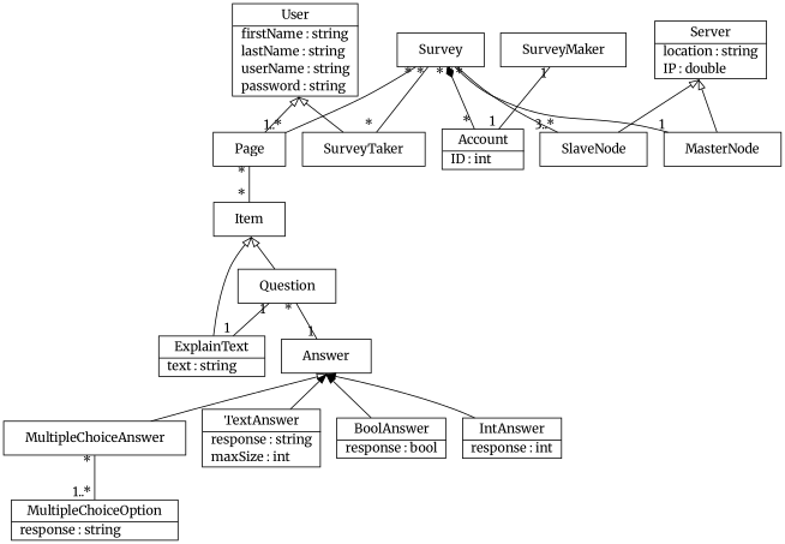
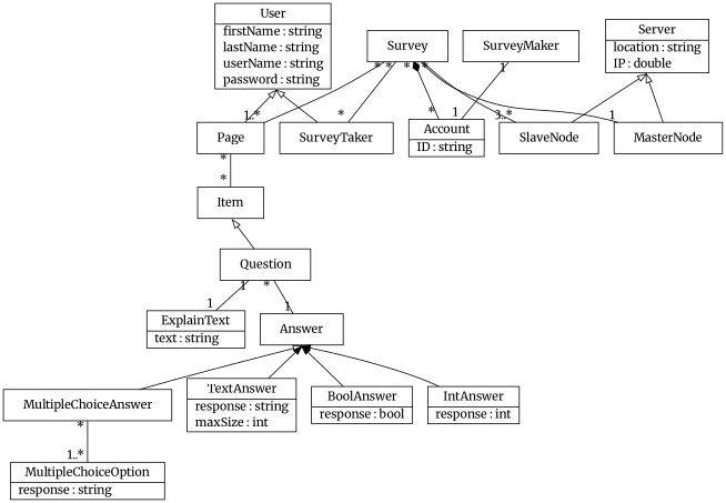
  digraph {
    fontname=Merriweather
    rankdir=BT
    node [fontname=Merriweather margin=0 shape=plaintext]
    edge [fontname=Merriweather]
    n1 [label=<<table border="1" cellspacing="0" cellborder="0" cellpadding="2"><tr><td cellpadding="4">    User    </td></tr><hr/><tr><td align="left" href="" title="string firstName&#13;">  firstName : string  </td></tr><tr><td align="left" href="" title="string lastName&#13;">  lastName : string  </td></tr><tr><td align="left" href="" title="string userName&#13;">  userName : string  </td></tr><tr><td align="left" href="" title="string password&#13;">  password : string  </td></tr></table>>]
    n2 [label=<<table border="1" cellspacing="0" cellborder="0" cellpadding="10"><tr><td>    SurveyMaker    </td></tr></table>>]
    n3 [label=<<table border="1" cellspacing="0" cellborder="0" cellpadding="10"><tr><td>    SurveyTaker    </td></tr></table>>]
    n4 [label=<<table border="1" cellspacing="0" cellborder="0" cellpadding="10"><tr><td>    Survey    </td></tr></table>>]
-   n5 [label=<<table border="1" cellspacing="0" cellborder="0" cellpadding="2"><tr><td cellpadding="4">    Account    </td></tr><hr/><tr><td align="left" href="" title="int ID&#13;">  ID : int  </td></tr></table>>]
+   n5 [label=<<table border="1" cellspacing="0" cellborder="0" cellpadding="2"><tr><td cellpadding="4">    Account    </td></tr><hr/><tr><td align="left" href="" title="int ID&#13;">  ID : string  </td></tr></table>>]
    n6 [label=<<table border="1" cellspacing="0" cellborder="0" cellpadding="10"><tr><td>    Item    </td></tr></table>>]
    n7 [label=<<table border="1" cellspacing="0" cellborder="0" cellpadding="10"><tr><td>    Page    </td></tr></table>>]
    n8 [label=<<table border="1" cellspacing="0" cellborder="0" cellpadding="2"><tr><td cellpadding="4">    ExplainText    </td></tr><hr/><tr><td align="left" href="" title="string text&#13;">  text : string  </td></tr></table>>]
    n9 [label=<<table border="1" cellspacing="0" cellborder="0" cellpadding="10"><tr><td>    Question    </td></tr></table>>]
    n10 [label=<<table border="1" cellspacing="0" cellborder="0" cellpadding="10"><tr><td>    Answer    </td></tr></table>>]
    n11 [label=<<table border="1" cellspacing="0" cellborder="0" cellpadding="10"><tr><td>    MultipleChoiceAnswer    </td></tr></table>>]
    n12 [label=<<table border="1" cellspacing="0" cellborder="0" cellpadding="2"><tr><td cellpadding="4">    MultipleChoiceOption    </td></tr><hr/><tr><td align="left" href="" title="string response&#13;">  response : string  </td></tr></table>>]
    n13 [label=<<table border="1" cellspacing="0" cellborder="0" cellpadding="2"><tr><td cellpadding="4">    TextAnswer    </td></tr><hr/><tr><td align="left" href="" title="string response&#13;">  response : string  </td></tr><tr><td align="left" href="" title="int maxSize&#13;">  maxSize : int  </td></tr></table>>]
    n14 [label=<<table border="1" cellspacing="0" cellborder="0" cellpadding="2"><tr><td cellpadding="4">    BoolAnswer    </td></tr><hr/><tr><td align="left" href="" title="bool response&#13;">  response : bool  </td></tr></table>>]
    n15 [label=<<table border="1" cellspacing="0" cellborder="0" cellpadding="2"><tr><td cellpadding="4">    IntAnswer    </td></tr><hr/><tr><td align="left" href="" title="int response&#13;">  response : int  </td></tr></table>>]
    n16 [label=<<table border="1" cellspacing="0" cellborder="0" cellpadding="2"><tr><td cellpadding="4">    Server    </td></tr><hr/><tr><td align="left" href="" title="string location&#13;">  location : string  </td></tr><tr><td align="left" href="" title="double IP&#13;">  IP : double  </td></tr></table>>]
    n17 [label=<<table border="1" cellspacing="0" cellborder="0" cellpadding="10"><tr><td>    MasterNode    </td></tr></table>>]
    n18 [label=<<table border="1" cellspacing="0" cellborder="0" cellpadding="10"><tr><td>    SlaveNode    </td></tr></table>>]
    n3 -> n1 [arrowhead=empty samehead=gen]
    n3 -> n4 [dir=none headlabel="* " taillabel="* "]
    n5 -> n2 [dir=none headlabel="1 " taillabel="1 "]
    n5 -> n4 [arrowhead=diamond dir=forward headlabel="* " taillabel="* "]
    n6 -> n7 [dir=none headlabel="* " taillabel="* "]
    n7 -> n1 [arrowhead=empty samehead=gen]
    n7 -> n4 [dir=none headlabel="* " taillabel="1..* "]
-   n8 -> n6 [arrowhead=empty samehead=gen]
    n8 -> n9 [dir=none headlabel="1 " taillabel="1 "]
    n9 -> n6 [arrowhead=empty samehead=gen]
    n10 -> n9 [dir=none headlabel="* " taillabel="1 "]
    n11 -> n10 [arrowhead=empty samehead=gen]
    n12 -> n11 [dir=none headlabel="* " taillabel="1..* "]
    n13 -> n10 [arrowhead=normal samehead=gen]
    n14 -> n10 [arrowhead=normal samehead=gen]
    n15 -> n10 [arrowhead=normal samehead=gen]
    n17 -> n4 [dir=none headlabel="* " taillabel="1 "]
    n17 -> n16 [arrowhead=empty samehead=gen]
    n18 -> n4 [dir=none headlabel="* " taillabel="3..* "]
    n18 -> n16 [arrowhead=empty samehead=gen]
  }
